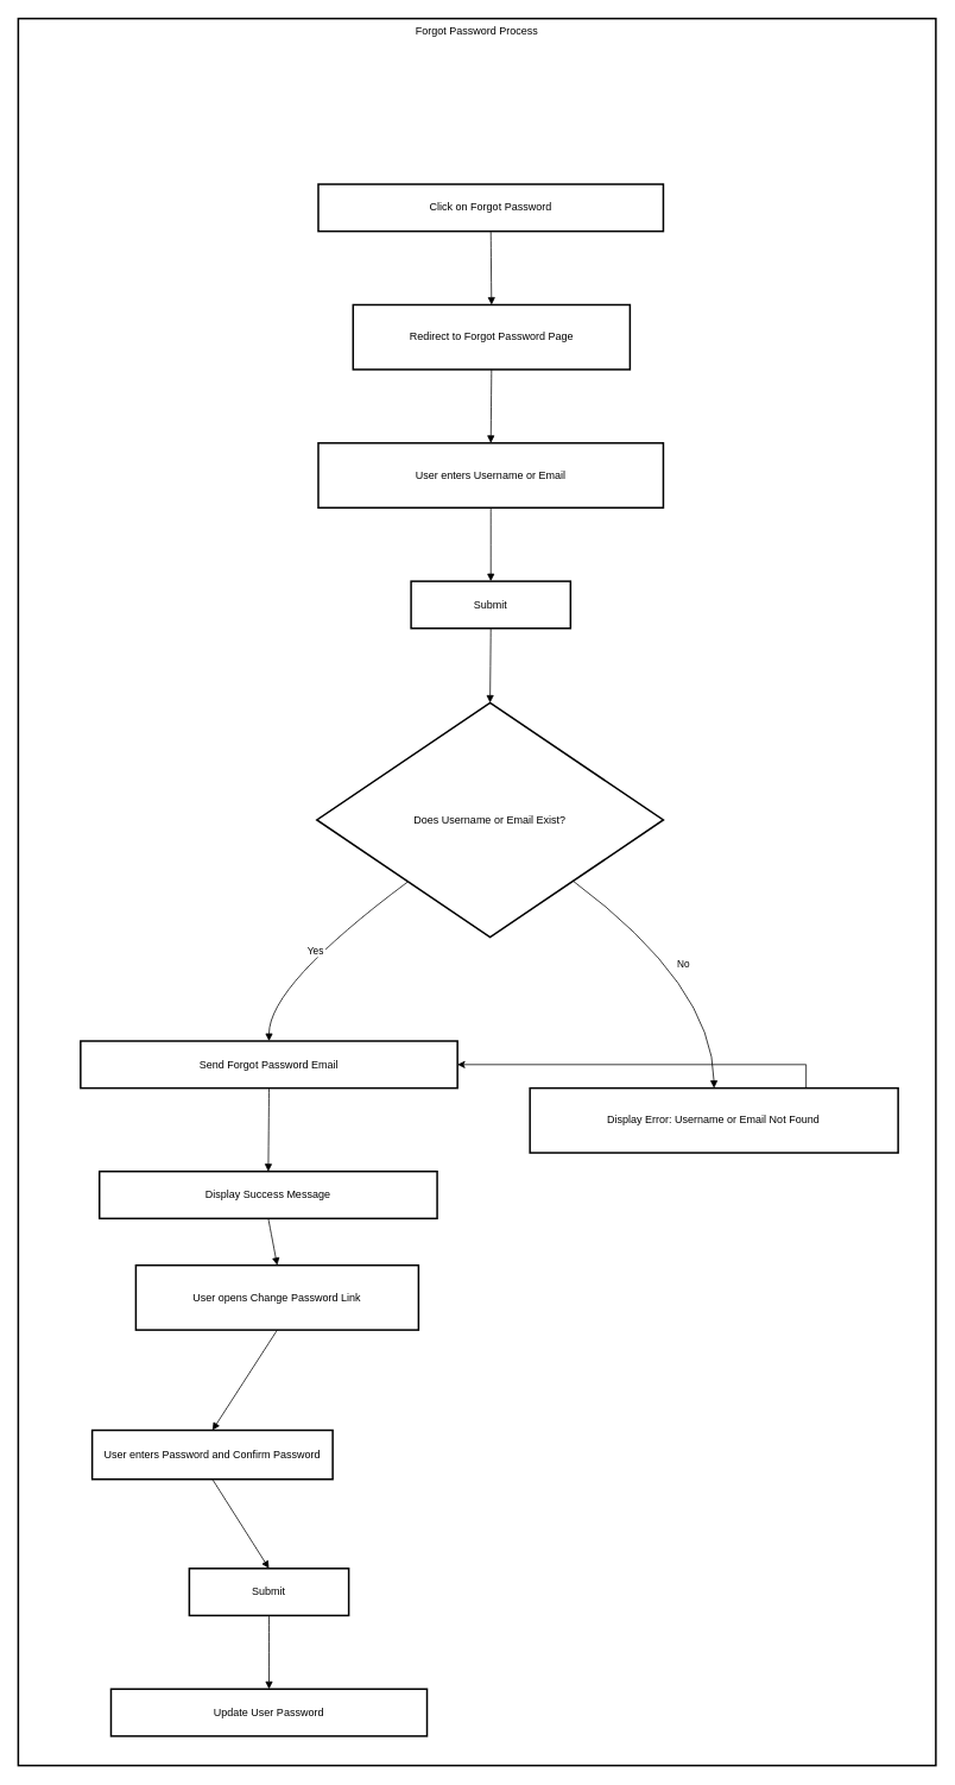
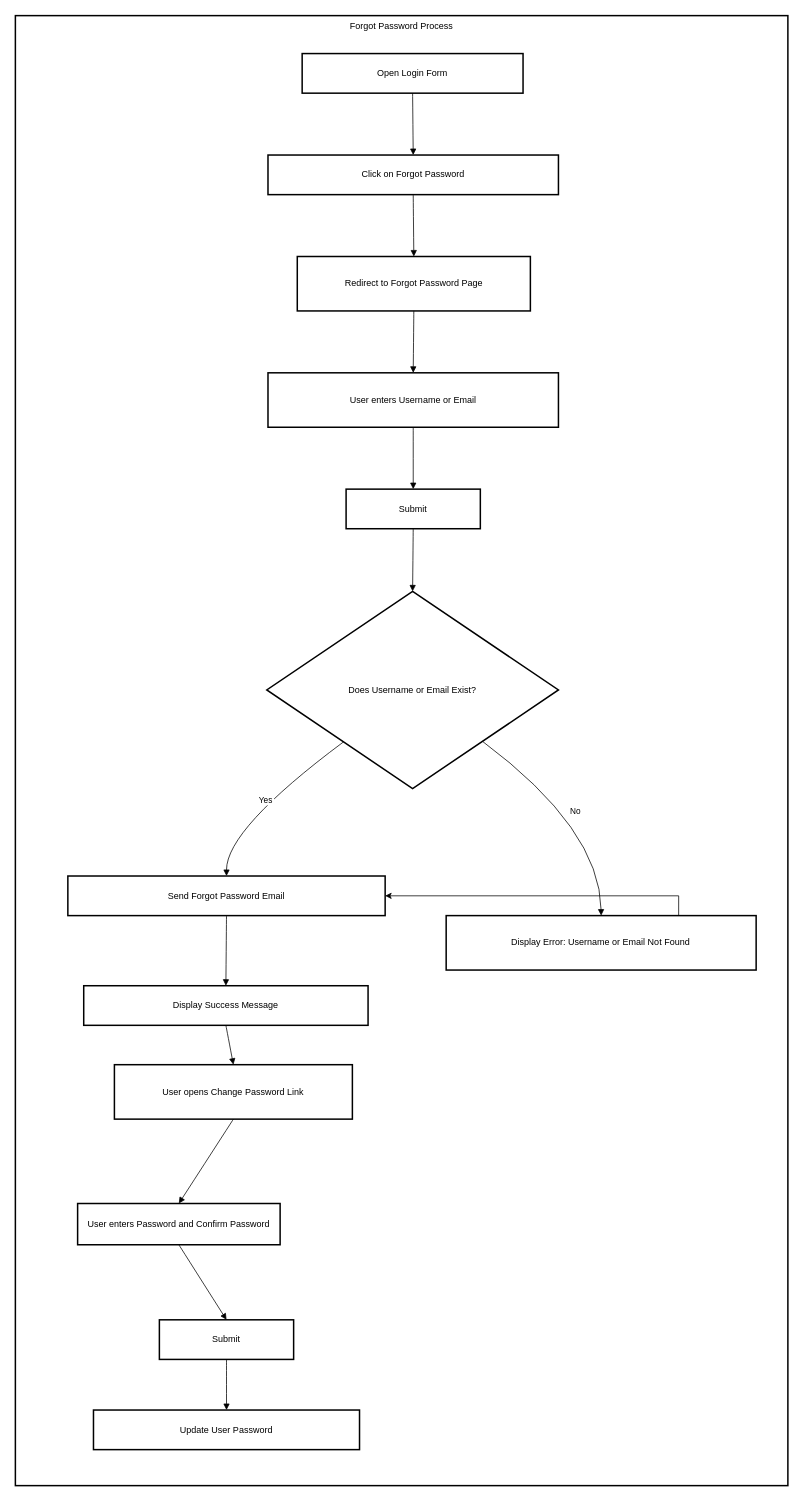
  <mxCell id="0" />
  <mxCell id="1" parent="0" />
  <mxCell id="2" value="Forgot Password Process" style="whiteSpace=wrap;strokeWidth=2;verticalAlign=top;" vertex="1" parent="1"><mxGeometry x="20" y="20" width="1030" height="1960" as="geometry" /></mxCell>
+ <mxCell id="3" value="Open Login Form" style="whiteSpace=wrap;strokeWidth=2;" vertex="1" parent="2"><mxGeometry x="382.385" y="50.595" width="294.518" height="52.795" as="geometry" /></mxCell>
  <mxCell id="4" value="Click on Forgot Password" style="whiteSpace=wrap;strokeWidth=2;" vertex="1" parent="2"><mxGeometry x="336.825" y="185.881" width="387.267" height="52.795" as="geometry" /></mxCell>
  <mxCell id="5" value="Redirect to Forgot Password Page" style="whiteSpace=wrap;strokeWidth=2;" vertex="1" parent="2"><mxGeometry x="375.877" y="321.167" width="310.79" height="72.593" as="geometry" /></mxCell>
  <mxCell id="6" value="User enters Username or Email" style="whiteSpace=wrap;strokeWidth=2;" vertex="1" parent="2"><mxGeometry x="336.825" y="476.251" width="387.267" height="72.593" as="geometry" /></mxCell>
  <mxCell id="7" value="Submit" style="whiteSpace=wrap;strokeWidth=2;" vertex="1" parent="2"><mxGeometry x="440.964" y="631.336" width="178.989" height="52.795" as="geometry" /></mxCell>
  <mxCell id="8" value="Does Username or Email Exist?" style="rhombus;strokeWidth=2;whiteSpace=wrap;" vertex="1" parent="2"><mxGeometry x="335.197" y="767.722" width="388.894" height="262.873" as="geometry" /></mxCell>
  <mxCell id="9" value="Send Forgot Password Email" style="whiteSpace=wrap;strokeWidth=2;" vertex="1" parent="2"><mxGeometry x="69.968" y="1147.183" width="423.065" height="52.795" as="geometry" /></mxCell>
  <mxCell id="10" style="edgeStyle=orthogonalEdgeStyle;rounded=0;orthogonalLoop=1;jettySize=auto;html=1;exitX=0.75;exitY=0;exitDx=0;exitDy=0;" edge="1" parent="2" source="11" target="9"><mxGeometry relative="1" as="geometry" /></mxCell>
  <mxCell id="11" value="Display Error: Username or Email Not Found" style="whiteSpace=wrap;strokeWidth=2;" vertex="1" parent="2"><mxGeometry x="574.392" y="1199.978" width="413.302" height="72.593" as="geometry" /></mxCell>
  <mxCell id="12" value="Display Success Message" style="whiteSpace=wrap;strokeWidth=2;" vertex="1" parent="2"><mxGeometry x="91.122" y="1293.468" width="379.131" height="52.795" as="geometry" /></mxCell>
  <mxCell id="13" value="User opens Change Password Link" style="whiteSpace=wrap;strokeWidth=2;" vertex="1" parent="2"><mxGeometry x="132.038" y="1398.754" width="317.299" height="72.593" as="geometry" /></mxCell>
  <mxCell id="14" value="User enters Password and Confirm Password" style="whiteSpace=wrap;strokeWidth=2;" vertex="1" parent="2"><mxGeometry x="82.986" y="1583.838" width="270" height="55" as="geometry" /></mxCell>
  <mxCell id="15" value="Submit" style="whiteSpace=wrap;strokeWidth=2;" vertex="1" parent="2"><mxGeometry x="192.006" y="1738.923" width="178.989" height="52.795" as="geometry" /></mxCell>
- <mxCell id="16" value="Update User Password" style="whiteSpace=wrap;strokeWidth=2;" vertex="1" parent="2"><mxGeometry x="104.139" y="1874.209" width="354.724" height="52.795" as="geometry" /></mxCell>
+ <mxCell id="16" value="Update User Password" style="whiteSpace=wrap;strokeWidth=2;" vertex="1" parent="2"><mxGeometry x="104.139" y="1859.209" width="354.724" height="52.795" as="geometry" /></mxCell>
+ <mxCell id="17" value="" style="curved=1;startArrow=none;endArrow=block;exitX=0.5;exitY=1;entryX=0.5;entryY=0;rounded=0;" edge="1" parent="2" source="3" target="4"><mxGeometry relative="1" as="geometry"><Array as="points" /></mxGeometry></mxCell>
  <mxCell id="18" value="" style="curved=1;startArrow=none;endArrow=block;exitX=0.5;exitY=1.01;entryX=0.5;entryY=0;rounded=0;" edge="1" parent="2" source="4" target="5"><mxGeometry relative="1" as="geometry"><Array as="points" /></mxGeometry></mxCell>
  <mxCell id="19" value="" style="curved=1;startArrow=none;endArrow=block;exitX=0.5;exitY=1;entryX=0.5;entryY=0;rounded=0;" edge="1" parent="2" source="5" target="6"><mxGeometry relative="1" as="geometry"><Array as="points" /></mxGeometry></mxCell>
  <mxCell id="20" value="" style="curved=1;startArrow=none;endArrow=block;exitX=0.5;exitY=1;entryX=0.5;entryY=0.01;rounded=0;" edge="1" parent="2" source="6" target="7"><mxGeometry relative="1" as="geometry"><Array as="points" /></mxGeometry></mxCell>
  <mxCell id="21" value="" style="curved=1;startArrow=none;endArrow=block;exitX=0.5;exitY=1.01;entryX=0.5;entryY=0;rounded=0;" edge="1" parent="2" source="7" target="8"><mxGeometry relative="1" as="geometry"><Array as="points" /></mxGeometry></mxCell>
  <mxCell id="22" value="Yes" style="curved=1;startArrow=none;endArrow=block;exitX=0.05;exitY=1;entryX=0.5;entryY=0.01;rounded=0;" edge="1" parent="2" source="8" target="9"><mxGeometry relative="1" as="geometry"><Array as="points"><mxPoint x="281.501" y="1084.489" /></Array></mxGeometry></mxCell>
  <mxCell id="23" value="No" style="curved=1;startArrow=none;endArrow=block;exitX=0.96;exitY=1;entryX=0.5;entryY=-0.01;rounded=0;" edge="1" parent="2" source="8" target="11"><mxGeometry relative="1" as="geometry"><Array as="points"><mxPoint x="779.415" y="1084.489" /></Array></mxGeometry></mxCell>
  <mxCell id="24" value="" style="curved=1;startArrow=none;endArrow=block;exitX=0.5;exitY=1.02;entryX=0.5;entryY=-0.01;rounded=0;" edge="1" parent="2" source="9" target="12"><mxGeometry relative="1" as="geometry"><Array as="points" /></mxGeometry></mxCell>
  <mxCell id="25" value="" style="curved=1;startArrow=none;endArrow=block;exitX=0.5;exitY=1;entryX=0.5;entryY=0;rounded=0;" edge="1" parent="2" source="12" target="13"><mxGeometry relative="1" as="geometry"><Array as="points" /></mxGeometry></mxCell>
  <mxCell id="26" value="" style="curved=1;startArrow=none;endArrow=block;exitX=0.5;exitY=1;entryX=0.5;entryY=0;rounded=0;" edge="1" parent="2" source="13" target="14"><mxGeometry relative="1" as="geometry"><Array as="points" /></mxGeometry></mxCell>
  <mxCell id="27" value="" style="curved=1;startArrow=none;endArrow=block;exitX=0.5;exitY=1;entryX=0.5;entryY=0;rounded=0;" edge="1" parent="2" source="14" target="15"><mxGeometry relative="1" as="geometry"><Array as="points" /></mxGeometry></mxCell>
  <mxCell id="28" value="" style="curved=1;startArrow=none;endArrow=block;exitX=0.5;exitY=1.01;entryX=0.5;entryY=0.01;rounded=0;" edge="1" parent="2" source="15" target="16"><mxGeometry relative="1" as="geometry"><Array as="points" /></mxGeometry></mxCell>
